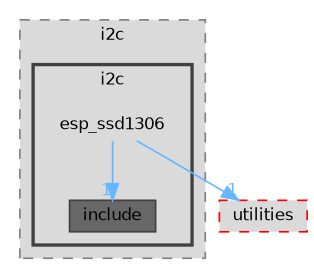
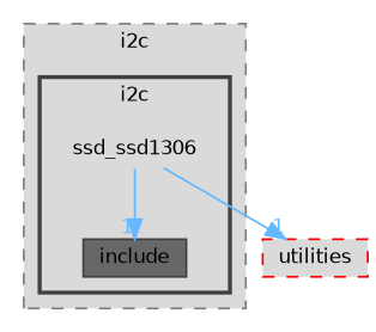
  digraph {
    compound=true
    node [fontname=Helvetica fontsize=10 shape=box]
    edge [color=steelblue1 fontcolor=steelblue1 fontname=Helvetica fontsize=10 headlabel=1 labeldistance=1.5 labelfontname=Helvetica labelfontsize=10]
-   n1 [height=0.2 label=esp_ssd1306 shape=plaintext width=0.4]
+   n1 [height=0.2 label=ssd_ssd1306 shape=plaintext width=0.4]
    n2 [color=grey25 fillcolor="#676767" height=0.2 label=include style=filled width=0.4]
    n3 [color=red fillcolor="#dadada" height=0.2 label=utilities style="filled,dashed" width=0.4]
    subgraph cluster_1 {
      bgcolor="#dadada"
      fontname=Helvetica
      fontsize=10
      label=i2c
      pencolor=grey50
      style="filled,dashed"
      subgraph cluster_2 {
        bgcolor="#dadada"
        fontname=Helvetica
        fontsize=10
        label=i2c
        pencolor=grey25
        style="filled,bold"
        n1
        n2
      }
    }
    n1 -> n2
    n1 -> n3
  }
